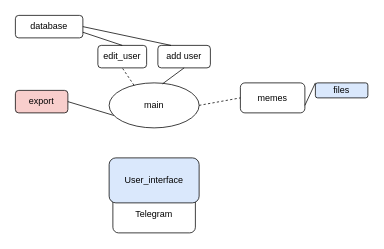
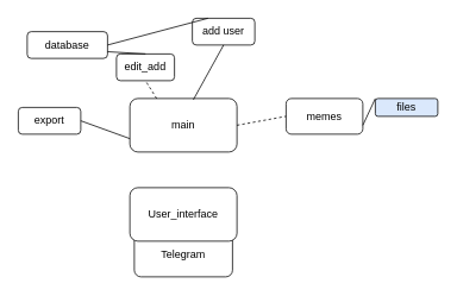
  <mxCell id="0" />
  <mxCell id="1" parent="0" />
- <mxCell id="2" value="main" style="ellipse;whiteSpace=wrap;html=1;" vertex="1" parent="1"><mxGeometry x="145" y="110" width="120" height="60" as="geometry" /></mxCell>
+ <mxCell id="2" value="main" style="rounded=1;whiteSpace=wrap;html=1;" vertex="1" parent="1"><mxGeometry x="145" y="110" width="120" height="60" as="geometry" /></mxCell>
  <mxCell id="3" value="memes" style="rounded=1;whiteSpace=wrap;html=1;" vertex="1" parent="1"><mxGeometry x="320" y="110" width="86" height="40" as="geometry" /></mxCell>
- <mxCell id="4" value="database" style="rounded=1;whiteSpace=wrap;html=1;" vertex="1" parent="1"><mxGeometry x="20" y="20" width="90" height="30" as="geometry" /></mxCell>
- <mxCell id="5" value="export" style="rounded=1;whiteSpace=wrap;html=1;fillColor=#f8cecc;" vertex="1" parent="1"><mxGeometry x="20" y="120" width="70" height="30" as="geometry" /></mxCell>
+ <mxCell id="4" value="database" style="rounded=1;whiteSpace=wrap;html=1;" vertex="1" parent="1"><mxGeometry x="30" y="35" width="90" height="30" as="geometry" /></mxCell>
+ <mxCell id="5" value="export" style="rounded=1;whiteSpace=wrap;html=1;" vertex="1" parent="1"><mxGeometry x="20" y="120" width="70" height="30" as="geometry" /></mxCell>
  <mxCell id="6" value="Telegram" style="rounded=1;whiteSpace=wrap;html=1;" vertex="1" parent="1"><mxGeometry x="150" y="260" width="110" height="50" as="geometry" /></mxCell>
- <mxCell id="7" value="User_interface" style="rounded=1;whiteSpace=wrap;html=1;fillColor=#dae8fc;" vertex="1" parent="1"><mxGeometry x="145" y="210" width="120" height="60" as="geometry" /></mxCell>
- <mxCell id="8" value="edit_user" style="rounded=1;whiteSpace=wrap;html=1;" vertex="1" parent="1"><mxGeometry x="130" y="60" width="65" height="30" as="geometry" /></mxCell>
- <mxCell id="9" value="add user" style="rounded=1;whiteSpace=wrap;html=1;" vertex="1" parent="1"><mxGeometry x="210" y="60" width="70" height="30" as="geometry" /></mxCell>
+ <mxCell id="7" value="User_interface" style="rounded=1;whiteSpace=wrap;html=1;" vertex="1" parent="1"><mxGeometry x="145" y="210" width="120" height="60" as="geometry" /></mxCell>
+ <mxCell id="8" value="edit_add" style="rounded=1;whiteSpace=wrap;html=1;" vertex="1" parent="1"><mxGeometry x="130" y="60" width="65" height="30" as="geometry" /></mxCell>
+ <mxCell id="9" value="add user" style="rounded=1;whiteSpace=wrap;html=1;" vertex="1" parent="1"><mxGeometry x="215" y="20" width="70" height="30" as="geometry" /></mxCell>
  <mxCell id="10" value="" style="endArrow=none;html=1;entryX=0.5;entryY=1;entryDx=0;entryDy=0;exitX=0.25;exitY=0;exitDx=0;exitDy=0;dashed=1;" edge="1" parent="1" source="2" target="8"><mxGeometry width="50" height="50" relative="1" as="geometry"><mxPoint x="180" y="210" as="sourcePoint" /><mxPoint x="230" y="160" as="targetPoint" /></mxGeometry></mxCell>
  <mxCell id="11" value="" style="endArrow=none;html=1;entryX=0.5;entryY=1;entryDx=0;entryDy=0;exitX=0.593;exitY=0.022;exitDx=0;exitDy=0;exitPerimeter=0;" edge="1" parent="1" source="2" target="9"><mxGeometry width="50" height="50" relative="1" as="geometry"><mxPoint x="180" y="210" as="sourcePoint" /><mxPoint x="230" y="160" as="targetPoint" /></mxGeometry></mxCell>
  <mxCell id="12" value="" style="endArrow=none;html=1;entryX=1;entryY=0.75;entryDx=0;entryDy=0;exitX=0.5;exitY=0;exitDx=0;exitDy=0;" edge="1" parent="1" source="8" target="4"><mxGeometry width="50" height="50" relative="1" as="geometry"><mxPoint x="180" y="210" as="sourcePoint" /><mxPoint x="230" y="160" as="targetPoint" /></mxGeometry></mxCell>
  <mxCell id="13" value="" style="endArrow=none;html=1;entryX=1;entryY=0.5;entryDx=0;entryDy=0;exitX=0.25;exitY=0;exitDx=0;exitDy=0;" edge="1" parent="1" source="9" target="4"><mxGeometry width="50" height="50" relative="1" as="geometry"><mxPoint x="180" y="210" as="sourcePoint" /><mxPoint x="230" y="160" as="targetPoint" /></mxGeometry></mxCell>
  <mxCell id="14" value="" style="endArrow=none;html=1;entryX=0;entryY=0.5;entryDx=0;entryDy=0;exitX=1;exitY=0.5;exitDx=0;exitDy=0;dashed=1;" edge="1" parent="1" source="2" target="3"><mxGeometry width="50" height="50" relative="1" as="geometry"><mxPoint x="290" y="210" as="sourcePoint" /><mxPoint x="340" y="160" as="targetPoint" /></mxGeometry></mxCell>
  <mxCell id="15" value="files" style="rounded=1;whiteSpace=wrap;html=1;fillColor=#dae8fc;" vertex="1" parent="1"><mxGeometry x="420" y="110" width="70" height="20" as="geometry" /></mxCell>
  <mxCell id="16" value="" style="endArrow=none;html=1;entryX=0;entryY=0;entryDx=0;entryDy=0;exitX=1;exitY=0.75;exitDx=0;exitDy=0;" edge="1" parent="1" source="3" target="15"><mxGeometry width="50" height="50" relative="1" as="geometry"><mxPoint x="230" y="210" as="sourcePoint" /><mxPoint x="280" y="160" as="targetPoint" /></mxGeometry></mxCell>
  <mxCell id="17" value="" style="endArrow=none;html=1;entryX=1;entryY=0.5;entryDx=0;entryDy=0;exitX=0;exitY=0.75;exitDx=0;exitDy=0;" edge="1" parent="1" source="2" target="5"><mxGeometry width="50" height="50" relative="1" as="geometry"><mxPoint x="230" y="210" as="sourcePoint" /><mxPoint x="280" y="160" as="targetPoint" /></mxGeometry></mxCell>
